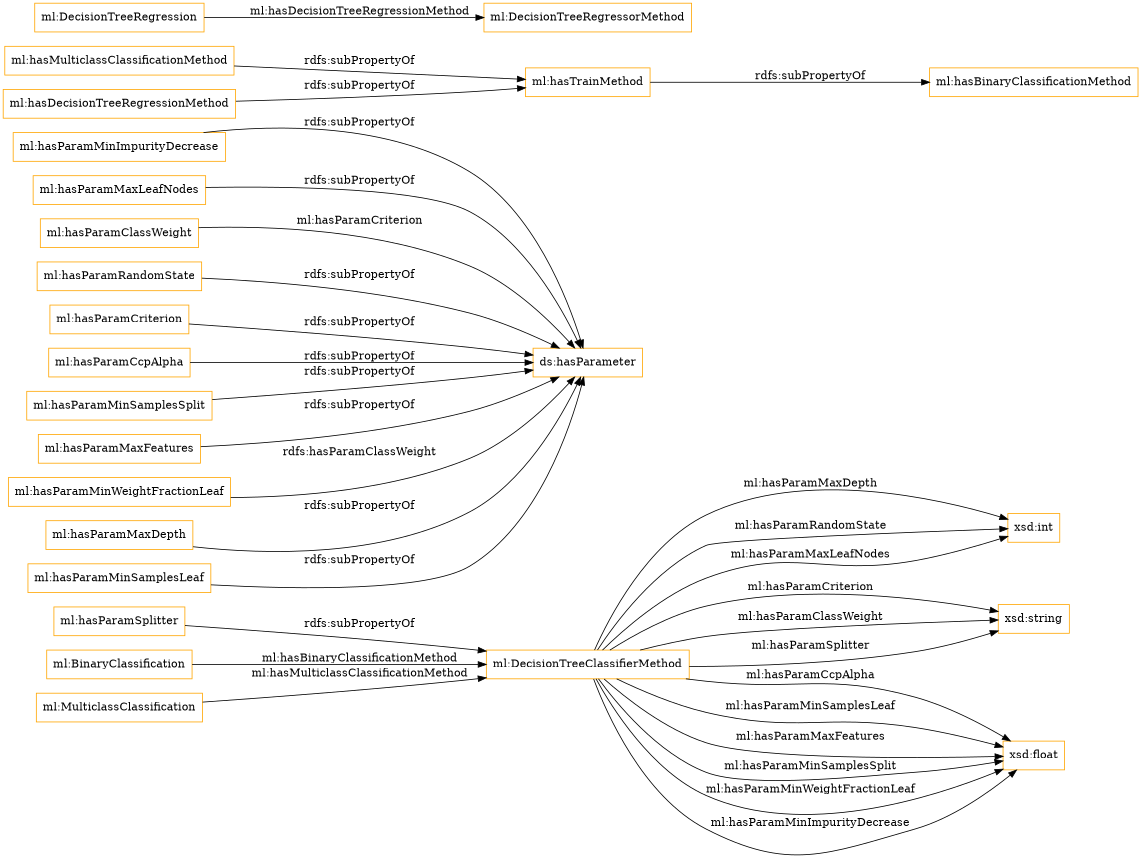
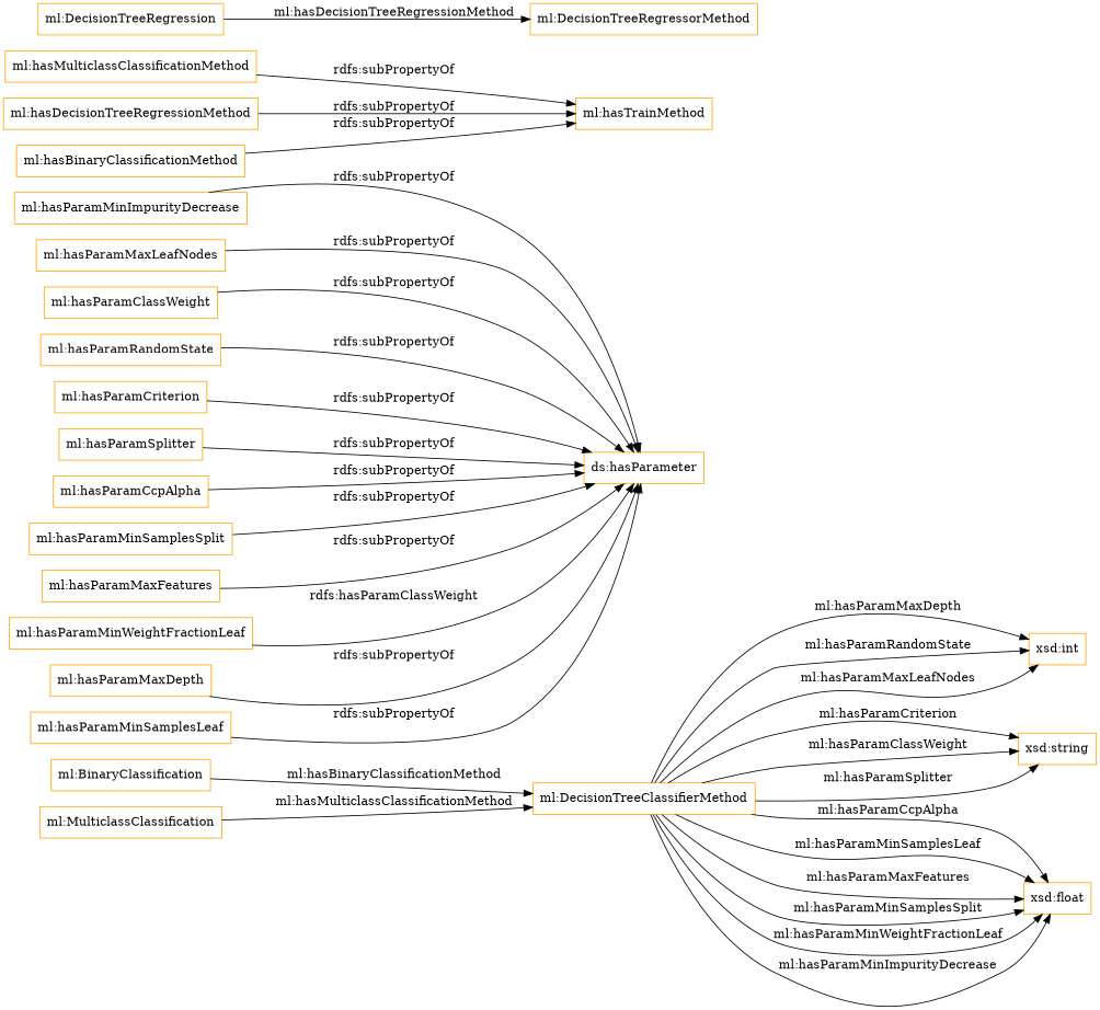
  digraph {
    rankdir=LR
    node [color=orange shape=rectangle]
    "ml:DecisionTreeClassifierMethod"
    "xsd:int"
    "xsd:string"
    "xsd:float"
    "ml:hasParamMinImpurityDecrease"
    "ds:hasParameter"
    "ml:hasParamMaxLeafNodes"
    "ml:hasParamClassWeight"
    "ml:hasParamRandomState"
    "ml:hasMulticlassClassificationMethod"
    "ml:hasTrainMethod"
    "ml:hasParamCriterion"
    "ml:hasParamSplitter"
    "ml:hasParamCcpAlpha"
    "ml:hasDecisionTreeRegressionMethod"
    "ml:hasParamMinSamplesSplit"
    "ml:hasParamMaxFeatures"
    "ml:hasParamMinWeightFractionLeaf"
    "ml:hasBinaryClassificationMethod"
    "ml:hasParamMaxDepth"
    "ml:hasParamMinSamplesLeaf"
    "ml:BinaryClassification"
    "ml:DecisionTreeRegression"
    "ml:DecisionTreeRegressorMethod"
    "ml:MulticlassClassification"
    "ml:DecisionTreeClassifierMethod" -> "xsd:int" [label="ml:hasParamMaxDepth"]
    "ml:DecisionTreeClassifierMethod" -> "xsd:int" [label="ml:hasParamRandomState"]
    "ml:DecisionTreeClassifierMethod" -> "xsd:int" [label="ml:hasParamMaxLeafNodes"]
    "ml:DecisionTreeClassifierMethod" -> "xsd:string" [label="ml:hasParamCriterion"]
    "ml:DecisionTreeClassifierMethod" -> "xsd:string" [label="ml:hasParamClassWeight"]
    "ml:DecisionTreeClassifierMethod" -> "xsd:string" [label="ml:hasParamSplitter"]
    "ml:DecisionTreeClassifierMethod" -> "xsd:float" [label="ml:hasParamCcpAlpha"]
    "ml:DecisionTreeClassifierMethod" -> "xsd:float" [label="ml:hasParamMinSamplesLeaf"]
    "ml:DecisionTreeClassifierMethod" -> "xsd:float" [label="ml:hasParamMaxFeatures"]
    "ml:DecisionTreeClassifierMethod" -> "xsd:float" [label="ml:hasParamMinSamplesSplit"]
    "ml:DecisionTreeClassifierMethod" -> "xsd:float" [label="ml:hasParamMinWeightFractionLeaf"]
    "ml:DecisionTreeClassifierMethod" -> "xsd:float" [label="ml:hasParamMinImpurityDecrease"]
    "ml:hasParamMinImpurityDecrease" -> "ds:hasParameter" [label="rdfs:subPropertyOf"]
    "ml:hasParamMaxLeafNodes" -> "ds:hasParameter" [label="rdfs:subPropertyOf"]
-   "ml:hasParamClassWeight" -> "ds:hasParameter" [label="ml:hasParamCriterion"]
+   "ml:hasParamClassWeight" -> "ds:hasParameter" [label="rdfs:subPropertyOf"]
    "ml:hasParamRandomState" -> "ds:hasParameter" [label="rdfs:subPropertyOf"]
    "ml:hasMulticlassClassificationMethod" -> "ml:hasTrainMethod" [label="rdfs:subPropertyOf"]
    "ml:hasParamCriterion" -> "ds:hasParameter" [label="rdfs:subPropertyOf"]
-   "ml:hasParamSplitter" -> "ml:DecisionTreeClassifierMethod" [label="rdfs:subPropertyOf"]
+   "ml:hasParamSplitter" -> "ds:hasParameter" [label="rdfs:subPropertyOf"]
    "ml:hasParamCcpAlpha" -> "ds:hasParameter" [label="rdfs:subPropertyOf"]
    "ml:hasDecisionTreeRegressionMethod" -> "ml:hasTrainMethod" [label="rdfs:subPropertyOf"]
    "ml:hasParamMinSamplesSplit" -> "ds:hasParameter" [label="rdfs:subPropertyOf"]
    "ml:hasParamMaxFeatures" -> "ds:hasParameter" [label="rdfs:subPropertyOf"]
    "ml:hasParamMinWeightFractionLeaf" -> "ds:hasParameter" [label="rdfs:hasParamClassWeight"]
-   "ml:hasTrainMethod" -> "ml:hasBinaryClassificationMethod" [label="rdfs:subPropertyOf"]
+   "ml:hasBinaryClassificationMethod" -> "ml:hasTrainMethod" [label="rdfs:subPropertyOf"]
    "ml:hasParamMaxDepth" -> "ds:hasParameter" [label="rdfs:subPropertyOf"]
    "ml:hasParamMinSamplesLeaf" -> "ds:hasParameter" [label="rdfs:subPropertyOf"]
    "ml:BinaryClassification" -> "ml:DecisionTreeClassifierMethod" [label="ml:hasBinaryClassificationMethod"]
    "ml:DecisionTreeRegression" -> "ml:DecisionTreeRegressorMethod" [label="ml:hasDecisionTreeRegressionMethod"]
    "ml:MulticlassClassification" -> "ml:DecisionTreeClassifierMethod" [label="ml:hasMulticlassClassificationMethod"]
  }
